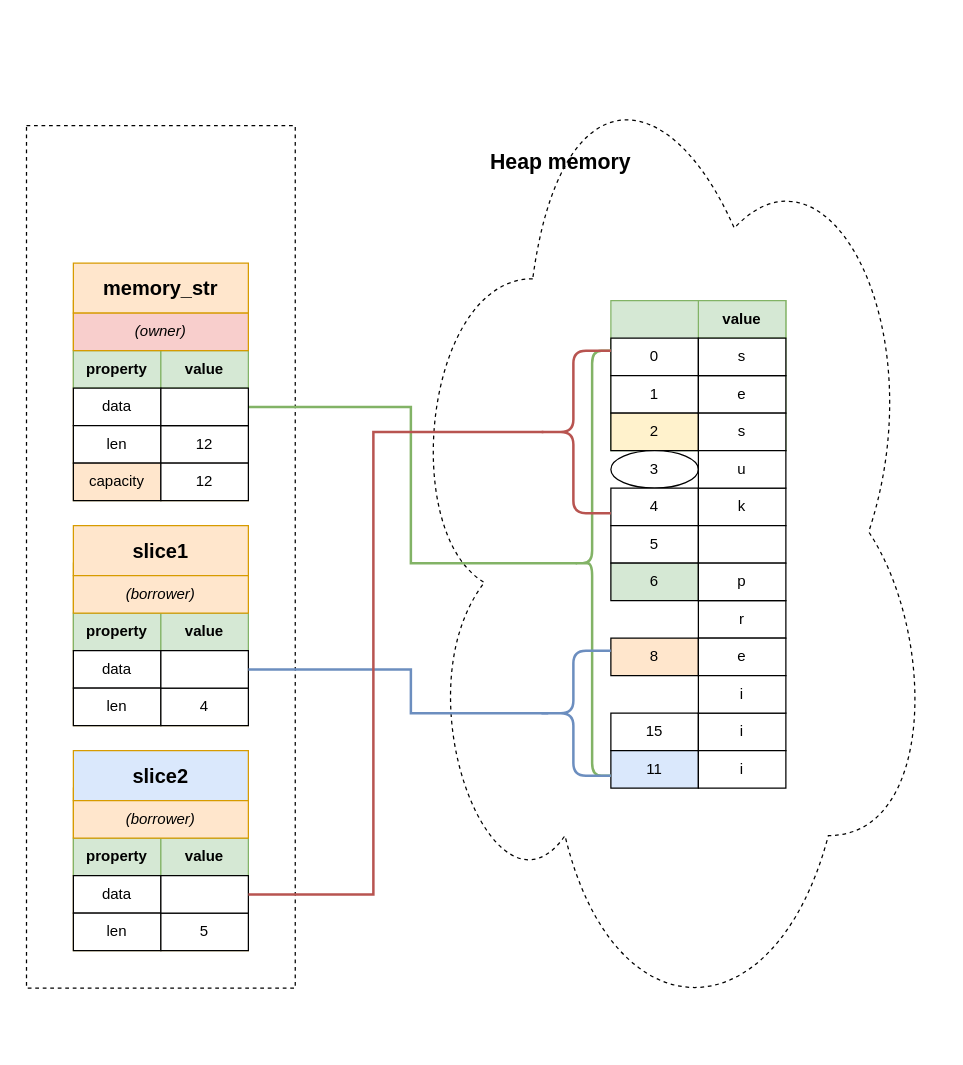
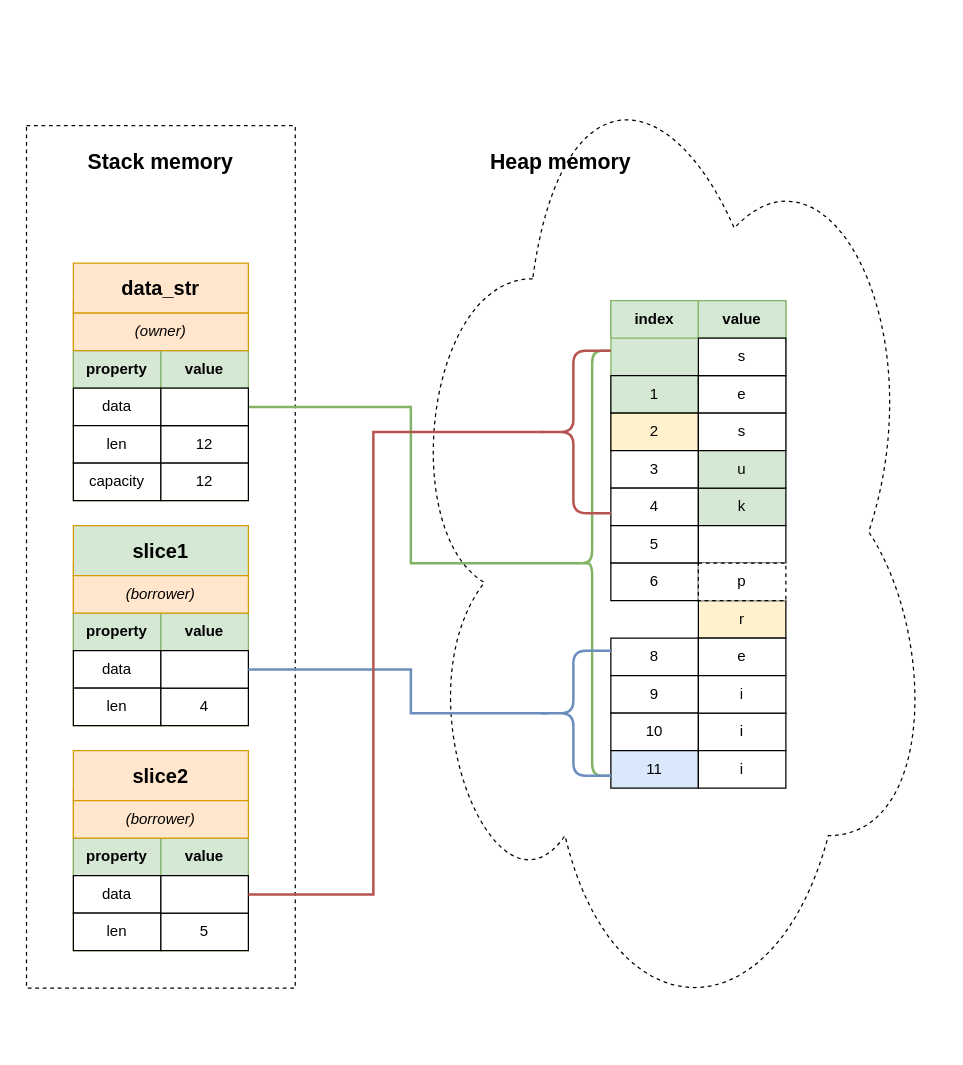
  <mxCell id="0" />
  <mxCell id="1" parent="0" />
  <mxCell id="2" value="" style="ellipse;shape=cloud;whiteSpace=wrap;html=1;fontSize=12;dashed=1;" vertex="1" parent="1"><mxGeometry x="318" y="20" width="430" height="810" as="geometry" /></mxCell>
  <mxCell id="3" value="" style="rounded=0;whiteSpace=wrap;html=1;dashed=1;" vertex="1" parent="1"><mxGeometry x="20.5" width="215" height="690" as="geometry" y="100" /></mxCell>
+ <mxCell id="4" value="Stack memory" style="text;html=1;strokeColor=none;fillColor=none;align=center;verticalAlign=middle;whiteSpace=wrap;rounded=0;fontSize=17;fontStyle=1" vertex="1" parent="1"><mxGeometry x="48" y="110" width="160" height="40" as="geometry" /></mxCell>
  <mxCell id="5" value="" style="group" vertex="1" connectable="0" parent="1"><mxGeometry x="488" y="240" width="140" height="390" as="geometry" /></mxCell>
  <mxCell id="6" value="" style="group;fillColor=#d5e8d4;strokeColor=#82b366;container=0;" vertex="1" connectable="0" parent="5"><mxGeometry width="140" height="120" as="geometry" /></mxCell>
+ <mxCell id="7" value="index" style="rounded=0;whiteSpace=wrap;html=1;fontStyle=1;fillColor=#d5e8d4;strokeColor=#82b366;" vertex="1" parent="5"><mxGeometry width="70" height="30" as="geometry" /></mxCell>
  <mxCell id="8" value="value" style="rounded=0;whiteSpace=wrap;html=1;fontStyle=1;fillColor=#d5e8d4;strokeColor=#82b366;" vertex="1" parent="5"><mxGeometry x="70" width="70" height="30" as="geometry" /></mxCell>
- <mxCell id="9" value="0" style="rounded=0;whiteSpace=wrap;html=1;" vertex="1" parent="5"><mxGeometry y="30" width="70" height="30" as="geometry" /></mxCell>
- <mxCell id="10" value="1" style="rounded=0;whiteSpace=wrap;html=1;" vertex="1" parent="5"><mxGeometry y="60" width="70" height="30" as="geometry" /></mxCell>
+ <mxCell id="10" value="1" style="rounded=0;whiteSpace=wrap;html=1;fillColor=#d5e8d4;" vertex="1" parent="5"><mxGeometry y="60" width="70" height="30" as="geometry" /></mxCell>
  <mxCell id="11" value="2" style="rounded=0;whiteSpace=wrap;html=1;fillColor=#fff2cc;" vertex="1" parent="5"><mxGeometry y="90" width="70" height="30" as="geometry" /></mxCell>
  <mxCell id="12" value="e" style="rounded=0;whiteSpace=wrap;html=1;" vertex="1" parent="5"><mxGeometry x="70" y="60" width="70" height="30" as="geometry" /></mxCell>
  <mxCell id="13" value="s" style="rounded=0;whiteSpace=wrap;html=1;" vertex="1" parent="5"><mxGeometry x="70" y="90" width="70" height="30" as="geometry" /></mxCell>
  <mxCell id="14" value="s" style="rounded=0;whiteSpace=wrap;html=1;" vertex="1" parent="5"><mxGeometry x="70" y="30" width="70" height="30" as="geometry" /></mxCell>
- <mxCell id="15" value="3" style="ellipse;whiteSpace=wrap;html=1;" vertex="1" parent="5"><mxGeometry y="120" width="70" height="30" as="geometry" /></mxCell>
+ <mxCell id="15" value="3" style="rounded=0;whiteSpace=wrap;html=1;" vertex="1" parent="5"><mxGeometry y="120" width="70" height="30" as="geometry" /></mxCell>
  <mxCell id="16" value="4" style="rounded=0;whiteSpace=wrap;html=1;" vertex="1" parent="5"><mxGeometry y="150" width="70" height="30" as="geometry" /></mxCell>
  <mxCell id="17" value="5" style="rounded=0;whiteSpace=wrap;html=1;" vertex="1" parent="5"><mxGeometry y="180" width="70" height="30" as="geometry" /></mxCell>
- <mxCell id="18" value="k" style="rounded=0;whiteSpace=wrap;html=1;" vertex="1" parent="5"><mxGeometry x="70" y="150" width="70" height="30" as="geometry" /></mxCell>
+ <mxCell id="18" value="k" style="rounded=0;whiteSpace=wrap;html=1;fillColor=#d5e8d4;" vertex="1" parent="5"><mxGeometry x="70" y="150" width="70" height="30" as="geometry" /></mxCell>
  <mxCell id="19" value="" style="rounded=0;whiteSpace=wrap;html=1;" vertex="1" parent="5"><mxGeometry x="70" y="180" width="70" height="30" as="geometry" /></mxCell>
- <mxCell id="20" value="u" style="rounded=0;whiteSpace=wrap;html=1;" vertex="1" parent="5"><mxGeometry x="70" y="120" width="70" height="30" as="geometry" /></mxCell>
- <mxCell id="21" value="6" style="rounded=0;whiteSpace=wrap;html=1;fillColor=#d5e8d4;" vertex="1" parent="5"><mxGeometry y="210" width="70" height="30" as="geometry" /></mxCell>
- <mxCell id="22" value="8" style="rounded=0;whiteSpace=wrap;html=1;fillColor=#ffe6cc;" vertex="1" parent="5"><mxGeometry y="270" width="70" height="30" as="geometry" /></mxCell>
- <mxCell id="23" value="r" style="rounded=0;whiteSpace=wrap;html=1;" vertex="1" parent="5"><mxGeometry x="70" y="240" width="70" height="30" as="geometry" /></mxCell>
+ <mxCell id="20" value="u" style="rounded=0;whiteSpace=wrap;html=1;fillColor=#d5e8d4;" vertex="1" parent="5"><mxGeometry x="70" y="120" width="70" height="30" as="geometry" /></mxCell>
+ <mxCell id="21" value="6" style="rounded=0;whiteSpace=wrap;html=1;" vertex="1" parent="5"><mxGeometry y="210" width="70" height="30" as="geometry" /></mxCell>
+ <mxCell id="22" value="8" style="rounded=0;whiteSpace=wrap;html=1;" vertex="1" parent="5"><mxGeometry y="270" width="70" height="30" as="geometry" /></mxCell>
+ <mxCell id="23" value="r" style="rounded=0;whiteSpace=wrap;html=1;fillColor=#fff2cc;" vertex="1" parent="5"><mxGeometry x="70" y="240" width="70" height="30" as="geometry" /></mxCell>
  <mxCell id="24" value="e" style="rounded=0;whiteSpace=wrap;html=1;" vertex="1" parent="5"><mxGeometry x="70" y="270" width="70" height="30" as="geometry" /></mxCell>
- <mxCell id="25" value="p" style="rounded=0;whiteSpace=wrap;html=1;" vertex="1" parent="5"><mxGeometry x="70" y="210" width="70" height="30" as="geometry" /></mxCell>
- <mxCell id="27" value="15" style="rounded=0;whiteSpace=wrap;html=1;" vertex="1" parent="5"><mxGeometry y="330" width="70" height="30" as="geometry" /></mxCell>
+ <mxCell id="25" value="p" style="rounded=0;whiteSpace=wrap;html=1;dashed=1;" vertex="1" parent="5"><mxGeometry x="70" y="210" width="70" height="30" as="geometry" /></mxCell>
+ <mxCell id="26" value="9" style="rounded=0;whiteSpace=wrap;html=1;" vertex="1" parent="5"><mxGeometry y="300" width="70" height="30" as="geometry" /></mxCell>
+ <mxCell id="27" value="10" style="rounded=0;whiteSpace=wrap;html=1;" vertex="1" parent="5"><mxGeometry y="330" width="70" height="30" as="geometry" /></mxCell>
  <mxCell id="28" value="11" style="rounded=0;whiteSpace=wrap;html=1;fillColor=#dae8fc;" vertex="1" parent="5"><mxGeometry y="360" width="70" height="30" as="geometry" /></mxCell>
  <mxCell id="29" value="i" style="rounded=0;whiteSpace=wrap;html=1;" vertex="1" parent="5"><mxGeometry x="70" y="330" width="70" height="30" as="geometry" /></mxCell>
  <mxCell id="30" value="i" style="rounded=0;whiteSpace=wrap;html=1;" vertex="1" parent="5"><mxGeometry x="70" y="360" width="70" height="30" as="geometry" /></mxCell>
  <mxCell id="31" value="i" style="rounded=0;whiteSpace=wrap;html=1;" vertex="1" parent="5"><mxGeometry x="70" y="300" width="70" height="30" as="geometry" /></mxCell>
  <mxCell id="32" value="Heap memory" style="text;html=1;strokeColor=none;fillColor=none;align=center;verticalAlign=middle;whiteSpace=wrap;rounded=0;fontSize=17;fontStyle=1" vertex="1" parent="1"><mxGeometry x="368" y="110" width="160" height="40" as="geometry" /></mxCell>
  <mxCell id="33" style="edgeStyle=orthogonalEdgeStyle;rounded=0;orthogonalLoop=1;jettySize=auto;html=1;entryX=0.1;entryY=0.5;entryDx=0;entryDy=0;fontSize=17;startArrow=none;startFill=0;entryPerimeter=0;endArrow=none;endFill=0;fontStyle=1;strokeWidth=2;fillColor=#d5e8d4;strokeColor=#82b366;" edge="1" parent="1" source="44" target="66"><mxGeometry relative="1" as="geometry" /></mxCell>
  <mxCell id="34" value="" style="group" vertex="1" connectable="0" parent="1"><mxGeometry x="58" y="210" width="140" height="190" as="geometry" /></mxCell>
  <mxCell id="35" value="" style="group;fillColor=#fff2cc;strokeColor=#d6b656;container=0;" vertex="1" connectable="0" parent="34"><mxGeometry y="30" width="140" height="160" as="geometry" /></mxCell>
- <mxCell id="36" value="memory_str" style="rounded=0;whiteSpace=wrap;html=1;fillColor=#ffe6cc;strokeColor=#d79b00;fontStyle=1;fontSize=16;" vertex="1" parent="34"><mxGeometry width="140" height="40" as="geometry" /></mxCell>
+ <mxCell id="36" value="data_str" style="rounded=0;whiteSpace=wrap;html=1;fillColor=#ffe6cc;strokeColor=#d79b00;fontStyle=1;fontSize=16;" vertex="1" parent="34"><mxGeometry width="140" height="40" as="geometry" /></mxCell>
  <mxCell id="37" value="property" style="rounded=0;whiteSpace=wrap;html=1;fontStyle=1;fillColor=#d5e8d4;strokeColor=#82b366;" vertex="1" parent="34"><mxGeometry y="70" width="70" height="30" as="geometry" /></mxCell>
  <mxCell id="38" value="value" style="rounded=0;whiteSpace=wrap;html=1;fontStyle=1;fillColor=#d5e8d4;strokeColor=#82b366;" vertex="1" parent="34"><mxGeometry x="70" y="70" width="70" height="30" as="geometry" /></mxCell>
  <mxCell id="39" value="data" style="rounded=0;whiteSpace=wrap;html=1;" vertex="1" parent="34"><mxGeometry y="100" width="70" height="30" as="geometry" /></mxCell>
  <mxCell id="40" value="len" style="rounded=0;whiteSpace=wrap;html=1;" vertex="1" parent="34"><mxGeometry y="130" width="70" height="30" as="geometry" /></mxCell>
- <mxCell id="41" value="capacity" style="rounded=0;whiteSpace=wrap;html=1;fillColor=#ffe6cc;" vertex="1" parent="34"><mxGeometry y="160" width="70" height="30" as="geometry" /></mxCell>
+ <mxCell id="41" value="capacity" style="rounded=0;whiteSpace=wrap;html=1;" vertex="1" parent="34"><mxGeometry y="160" width="70" height="30" as="geometry" /></mxCell>
  <mxCell id="42" value="12" style="rounded=0;whiteSpace=wrap;html=1;" vertex="1" parent="34"><mxGeometry x="70" y="130" width="70" height="30" as="geometry" /></mxCell>
  <mxCell id="43" value="12" style="rounded=0;whiteSpace=wrap;html=1;" vertex="1" parent="34"><mxGeometry x="70" y="160" width="70" height="30" as="geometry" /></mxCell>
  <mxCell id="44" value="" style="rounded=0;whiteSpace=wrap;html=1;" vertex="1" parent="34"><mxGeometry x="70" y="100" width="70" height="30" as="geometry" /></mxCell>
- <mxCell id="45" value="(owner)" style="rounded=0;whiteSpace=wrap;html=1;fillColor=#f8cecc;strokeColor=#d79b00;fontStyle=2;" vertex="1" parent="34"><mxGeometry y="40" width="140" height="30" as="geometry" /></mxCell>
+ <mxCell id="45" value="(owner)" style="rounded=0;whiteSpace=wrap;html=1;fillColor=#ffe6cc;strokeColor=#d79b00;fontStyle=2" vertex="1" parent="34"><mxGeometry y="40" width="140" height="30" as="geometry" /></mxCell>
  <mxCell id="46" value="" style="group" vertex="1" connectable="0" parent="1"><mxGeometry x="58" y="420" width="140" height="160" as="geometry" /></mxCell>
  <mxCell id="47" value="" style="group;fillColor=#fff2cc;strokeColor=#d6b656;container=0;" vertex="1" connectable="0" parent="46"><mxGeometry y="30" width="140" height="130" as="geometry" /></mxCell>
- <mxCell id="48" value="slice1" style="rounded=0;whiteSpace=wrap;html=1;fillColor=#ffe6cc;strokeColor=#d79b00;fontStyle=1;fontSize=16;" vertex="1" parent="46"><mxGeometry width="140" height="40" as="geometry" /></mxCell>
+ <mxCell id="48" value="slice1" style="rounded=0;whiteSpace=wrap;html=1;fillColor=#d5e8d4;strokeColor=#d79b00;fontStyle=1;fontSize=16;" vertex="1" parent="46"><mxGeometry width="140" height="40" as="geometry" /></mxCell>
  <mxCell id="49" value="property" style="rounded=0;whiteSpace=wrap;html=1;fontStyle=1;fillColor=#d5e8d4;strokeColor=#82b366;" vertex="1" parent="46"><mxGeometry y="70" width="70" height="30" as="geometry" /></mxCell>
  <mxCell id="50" value="value" style="rounded=0;whiteSpace=wrap;html=1;fontStyle=1;fillColor=#d5e8d4;strokeColor=#82b366;" vertex="1" parent="46"><mxGeometry x="70" y="70" width="70" height="30" as="geometry" /></mxCell>
  <mxCell id="51" value="data" style="rounded=0;whiteSpace=wrap;html=1;" vertex="1" parent="46"><mxGeometry y="100" width="70" height="30" as="geometry" /></mxCell>
  <mxCell id="52" value="len" style="rounded=0;whiteSpace=wrap;html=1;" vertex="1" parent="46"><mxGeometry y="130" width="70" height="30" as="geometry" /></mxCell>
  <mxCell id="53" value="4" style="rounded=0;whiteSpace=wrap;html=1;" vertex="1" parent="46"><mxGeometry x="70" y="130" width="70" height="30" as="geometry" /></mxCell>
  <mxCell id="54" value="" style="rounded=0;whiteSpace=wrap;html=1;" vertex="1" parent="46"><mxGeometry x="70" y="100" width="70" height="30" as="geometry" /></mxCell>
  <mxCell id="55" value="(borrower)" style="rounded=0;whiteSpace=wrap;html=1;fillColor=#ffe6cc;strokeColor=#d79b00;fontStyle=2" vertex="1" parent="46"><mxGeometry y="40" width="140" height="30" as="geometry" /></mxCell>
  <mxCell id="56" value="" style="group" vertex="1" connectable="0" parent="1"><mxGeometry x="58" y="600" width="140" height="160" as="geometry" /></mxCell>
  <mxCell id="57" value="" style="group;fillColor=#fff2cc;strokeColor=#d6b656;container=0;" vertex="1" connectable="0" parent="56"><mxGeometry y="30" width="140" height="130" as="geometry" /></mxCell>
- <mxCell id="58" value="slice2" style="rounded=0;whiteSpace=wrap;html=1;fillColor=#dae8fc;strokeColor=#d79b00;fontStyle=1;fontSize=16;" vertex="1" parent="56"><mxGeometry width="140" height="40" as="geometry" /></mxCell>
+ <mxCell id="58" value="slice2" style="rounded=0;whiteSpace=wrap;html=1;fillColor=#ffe6cc;strokeColor=#d79b00;fontStyle=1;fontSize=16;" vertex="1" parent="56"><mxGeometry width="140" height="40" as="geometry" /></mxCell>
  <mxCell id="59" value="property" style="rounded=0;whiteSpace=wrap;html=1;fontStyle=1;fillColor=#d5e8d4;strokeColor=#82b366;" vertex="1" parent="56"><mxGeometry y="70" width="70" height="30" as="geometry" /></mxCell>
  <mxCell id="60" value="value" style="rounded=0;whiteSpace=wrap;html=1;fontStyle=1;fillColor=#d5e8d4;strokeColor=#82b366;" vertex="1" parent="56"><mxGeometry x="70" y="70" width="70" height="30" as="geometry" /></mxCell>
  <mxCell id="61" value="data" style="rounded=0;whiteSpace=wrap;html=1;" vertex="1" parent="56"><mxGeometry y="100" width="70" height="30" as="geometry" /></mxCell>
  <mxCell id="62" value="len" style="rounded=0;whiteSpace=wrap;html=1;" vertex="1" parent="56"><mxGeometry y="130" width="70" height="30" as="geometry" /></mxCell>
  <mxCell id="63" value="5" style="rounded=0;whiteSpace=wrap;html=1;" vertex="1" parent="56"><mxGeometry x="70" y="130" width="70" height="30" as="geometry" /></mxCell>
  <mxCell id="64" value="" style="rounded=0;whiteSpace=wrap;html=1;" vertex="1" parent="56"><mxGeometry x="70" y="100" width="70" height="30" as="geometry" /></mxCell>
  <mxCell id="65" value="(borrower)" style="rounded=0;whiteSpace=wrap;html=1;fillColor=#ffe6cc;strokeColor=#d79b00;fontStyle=2" vertex="1" parent="56"><mxGeometry y="40" width="140" height="30" as="geometry" /></mxCell>
  <mxCell id="66" value="" style="shape=curlyBracket;whiteSpace=wrap;html=1;rounded=1;fontSize=17;strokeWidth=2;fillColor=#d5e8d4;strokeColor=#82b366;" vertex="1" parent="1"><mxGeometry x="458" y="280" width="30" height="340" as="geometry" /></mxCell>
  <mxCell id="67" style="edgeStyle=orthogonalEdgeStyle;rounded=0;orthogonalLoop=1;jettySize=auto;html=1;entryX=1;entryY=0.5;entryDx=0;entryDy=0;strokeWidth=2;fontSize=17;startArrow=none;startFill=0;endArrow=none;endFill=0;fillColor=#dae8fc;strokeColor=#6c8ebf;exitX=0.165;exitY=0.501;exitDx=0;exitDy=0;exitPerimeter=0;" edge="1" parent="1" source="68" target="54"><mxGeometry relative="1" as="geometry"><Array as="points"><mxPoint x="328" y="570" /><mxPoint x="328" y="535" /></Array></mxGeometry></mxCell>
  <mxCell id="68" value="" style="shape=curlyBracket;whiteSpace=wrap;html=1;rounded=1;fontSize=17;fillColor=#dae8fc;strokeColor=#6c8ebf;strokeWidth=2;" vertex="1" parent="1"><mxGeometry x="428" y="520" width="60" height="100" as="geometry" /></mxCell>
  <mxCell id="69" style="edgeStyle=orthogonalEdgeStyle;rounded=0;orthogonalLoop=1;jettySize=auto;html=1;entryX=1;entryY=0.5;entryDx=0;entryDy=0;strokeWidth=2;fontSize=17;startArrow=none;startFill=0;endArrow=none;endFill=0;exitX=0.1;exitY=0.5;exitDx=0;exitDy=0;exitPerimeter=0;fillColor=#f8cecc;strokeColor=#b85450;" edge="1" parent="1" source="70" target="64"><mxGeometry relative="1" as="geometry"><Array as="points"><mxPoint x="298" y="345" /><mxPoint x="298" y="715" /></Array></mxGeometry></mxCell>
  <mxCell id="70" value="" style="shape=curlyBracket;whiteSpace=wrap;html=1;rounded=1;strokeWidth=2;fontSize=17;fillColor=#f8cecc;strokeColor=#b85450;" vertex="1" parent="1"><mxGeometry x="428" y="280" width="60" height="130" as="geometry" /></mxCell>
